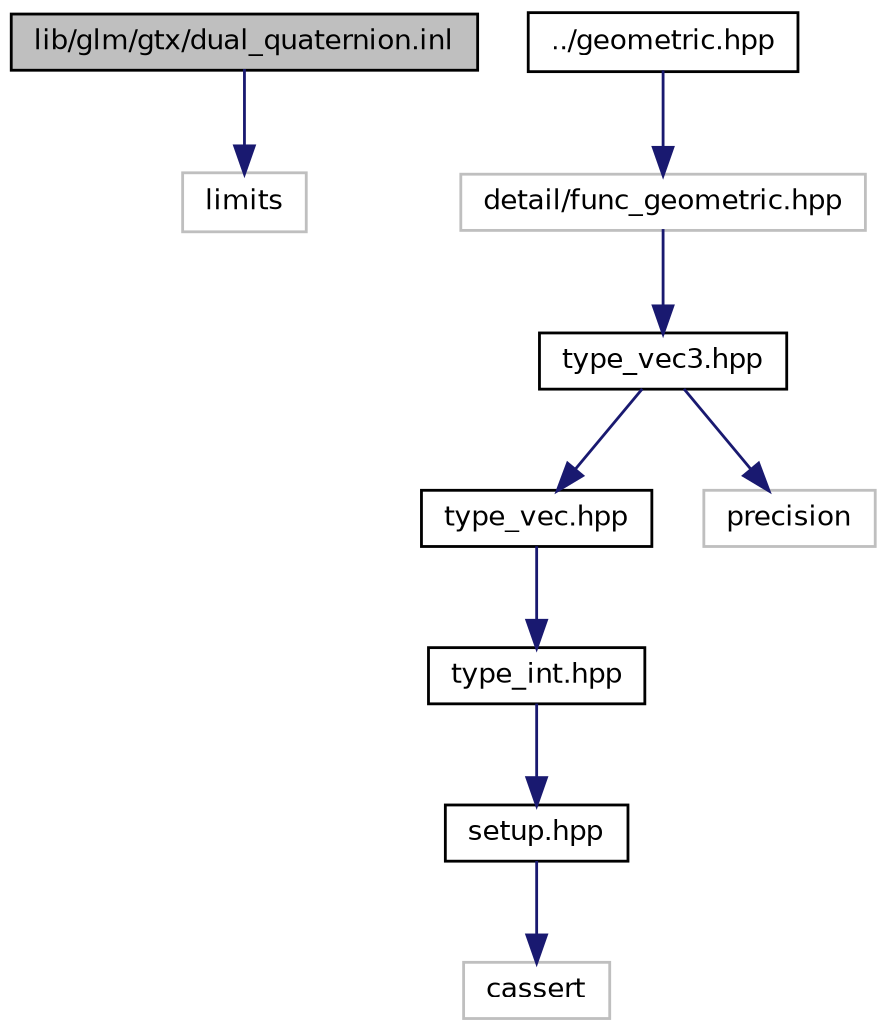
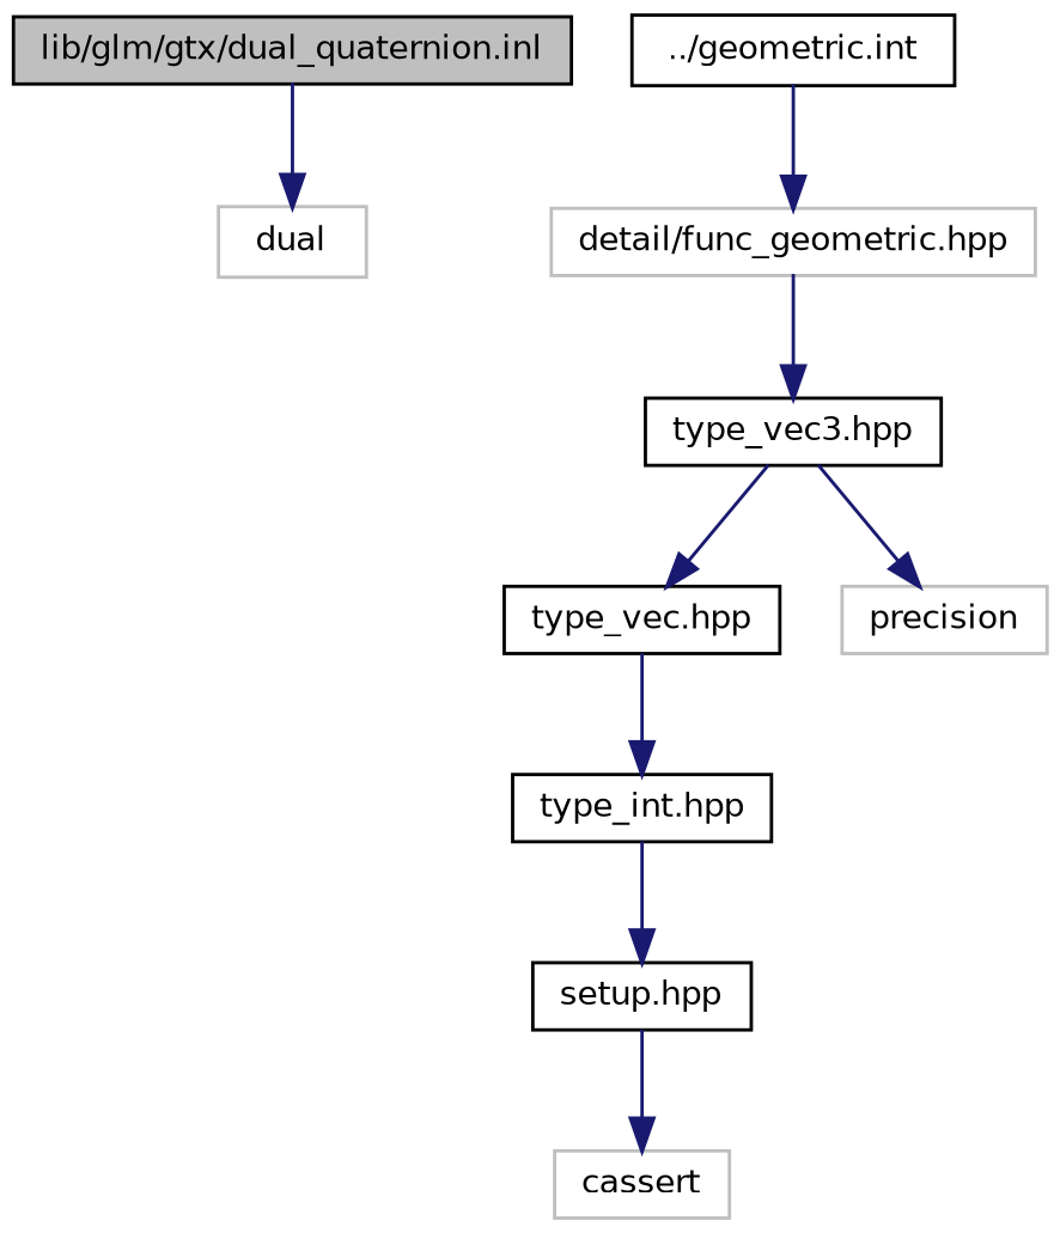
  digraph {
    node [color=black fillcolor=white fontname=Helvetica fontsize=10 shape=record style=filled]
    edge [color=midnightblue fontname=Helvetica fontsize=10 labelfontname=Helvetica labelfontsize=10 style=solid]
    n1 [fillcolor=grey75 fontcolor=black height=0.2 label="lib/glm/gtx/dual_quaternion.inl" width=0.4]
-   n2 [color=grey75 height=0.2 label=limits width=0.4]
-   n3 [height=0.2 label="../geometric.hpp" width=0.4]
+   n2 [color=grey75 height=0.2 label=dual width=0.4]
+   n3 [height=0.2 label="../geometric.int" width=0.4]
    n4 [color=grey75 height=0.2 label="detail/func_geometric.hpp" width=0.4]
    n5 [height=0.2 label="type_vec3.hpp" width=0.4]
    n6 [height=0.2 label="type_vec.hpp" width=0.4]
    n7 [color=grey75 height=0.2 label=precision width=0.4]
    n8 [height=0.2 label="type_int.hpp" width=0.4]
    n9 [height=0.2 label="setup.hpp" width=0.4]
    n10 [color=grey75 height=0.2 label=cassert width=0.4]
    n1 -> n2
    n3 -> n4
    n4 -> n5
    n5 -> n6
    n5 -> n7
    n6 -> n8
    n8 -> n9
    n9 -> n10
  }
